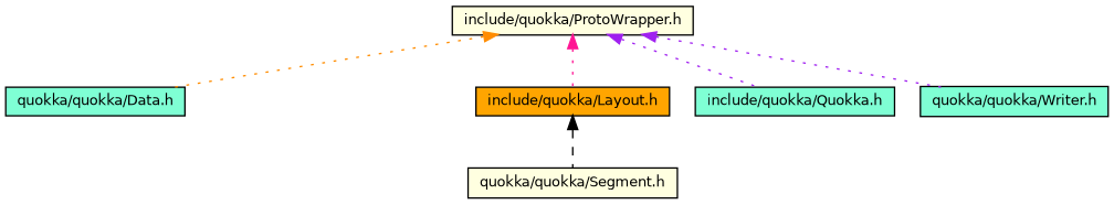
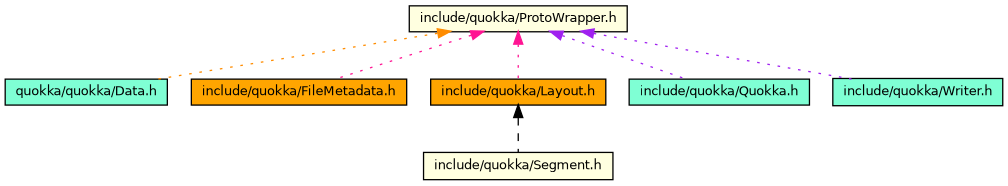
  digraph {
    node [color=black fillcolor=aquamarine fontname=Helvetica fontsize=10 shape=record style=filled]
    edge [color=deeppink dir=back fontname=Helvetica fontsize=10 labelfontname=Helvetica labelfontsize=10 style=dotted]
    n1 [fillcolor=lightyellow fontcolor=black height=0.2 label="include/quokka/ProtoWrapper.h" width=0.4]
    n2 [height=0.2 label="quokka/quokka/Data.h" width=0.4]
+   n3 [fillcolor=orange height=0.2 label="include/quokka/FileMetadata.h" width=0.4]
    n4 [fillcolor=orange height=0.2 label="include/quokka/Layout.h" width=0.4]
    n5 [height=0.2 label="include/quokka/Quokka.h" width=0.4]
-   n6 [height=0.2 label="quokka/quokka/Writer.h" width=0.4]
-   n7 [fillcolor=lightyellow height=0.2 label="quokka/quokka/Segment.h" width=0.4]
+   n6 [height=0.2 label="include/quokka/Writer.h" width=0.4]
+   n7 [fillcolor=lightyellow height=0.2 label="include/quokka/Segment.h" width=0.4]
    n1 -> n2 [color=darkorange]
+   n1 -> n3
    n1 -> n4
    n1 -> n5 [color=purple]
    n1 -> n6 [color=purple]
    n4 -> n7 [color=black style=dashed]
  }
